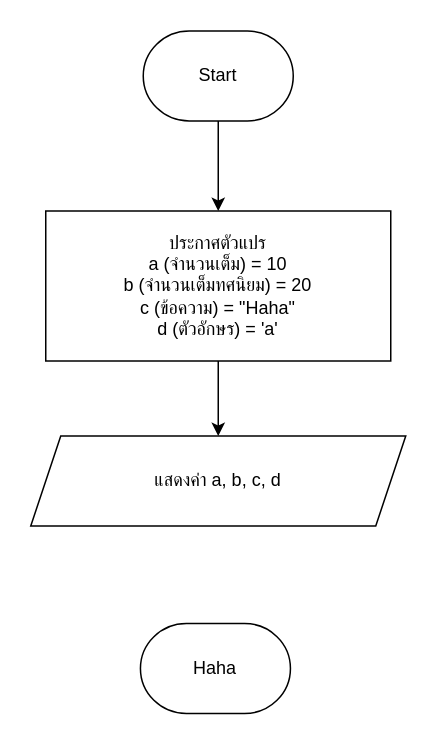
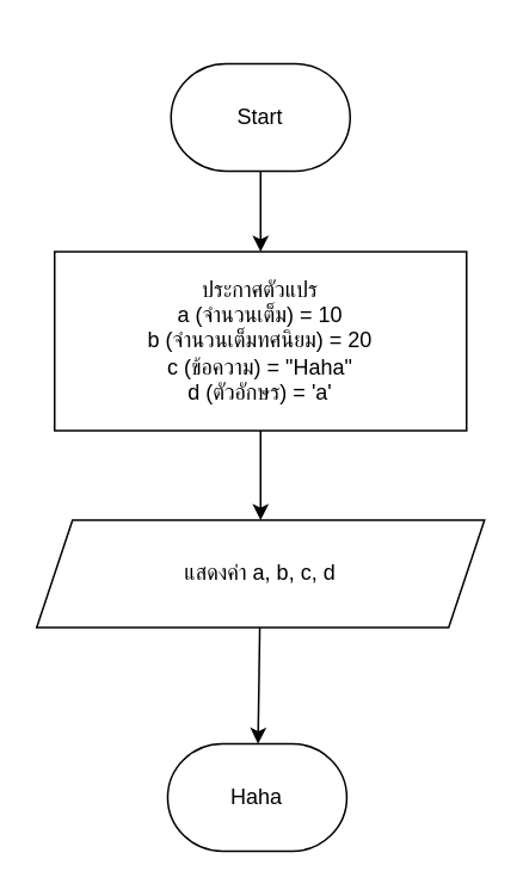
  <mxCell id="0" />
  <mxCell id="1" parent="0" />
  <mxCell id="2" value="" style="edgeStyle=none;html=1;" edge="1" parent="1" source="3" target="5"><mxGeometry relative="1" as="geometry" /></mxCell>
  <mxCell id="3" value="ประกาศตัวแปร&lt;br&gt;a (จำนวนเต็ม) = 10&lt;br&gt;b (จำนวนเต็มทศนิยม) = 20&lt;br&gt;c (ข้อความ) = &quot;Haha&quot;&lt;br&gt;d (ตัวอักษร) = 'a'" style="rounded=0;whiteSpace=wrap;html=1;" vertex="1" parent="1"><mxGeometry x="30" y="140" width="230" height="100" as="geometry" /></mxCell>
+ <mxCell id="4" value="" style="edgeStyle=none;html=1;" edge="1" parent="1" source="5" target="6"><mxGeometry relative="1" as="geometry" /></mxCell>
  <mxCell id="5" value="แสดงค่า&amp;nbsp;a, b, c, d" style="shape=parallelogram;perimeter=parallelogramPerimeter;whiteSpace=wrap;html=1;fixedSize=1;" vertex="1" parent="1"><mxGeometry x="20" y="290" width="250" height="60" as="geometry" /></mxCell>
  <mxCell id="6" value="Haha" style="strokeWidth=1;html=1;shape=mxgraph.flowchart.terminator;whiteSpace=wrap;" vertex="1" parent="1"><mxGeometry x="93.13" y="415" width="100" height="60" as="geometry" /></mxCell>
  <mxCell id="7" value="" style="edgeStyle=none;html=1;" edge="1" parent="1" source="8" target="3"><mxGeometry relative="1" as="geometry" /></mxCell>
- <mxCell id="8" value="Start" style="strokeWidth=1;html=1;shape=mxgraph.flowchart.terminator;whiteSpace=wrap;" vertex="1" parent="1"><mxGeometry x="95" y="20" width="100" height="60" as="geometry" /></mxCell>
+ <mxCell id="8" value="Start" style="strokeWidth=1;html=1;shape=mxgraph.flowchart.terminator;whiteSpace=wrap;" vertex="1" parent="1"><mxGeometry x="95" y="35" width="100" height="60" as="geometry" /></mxCell>
